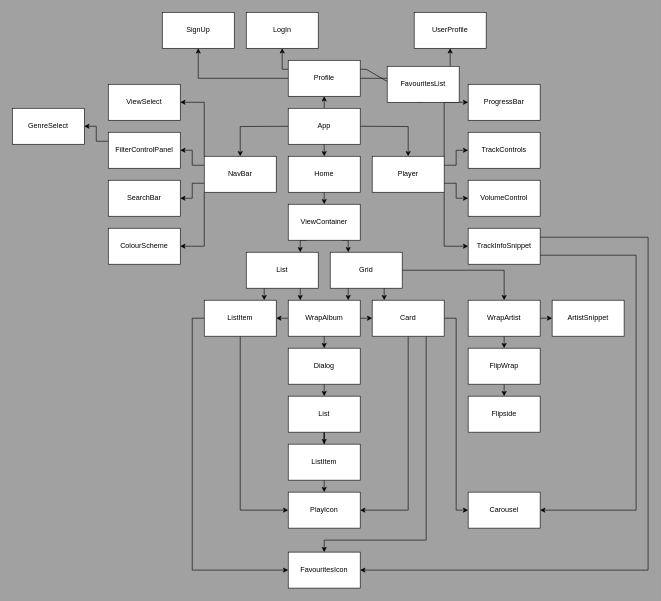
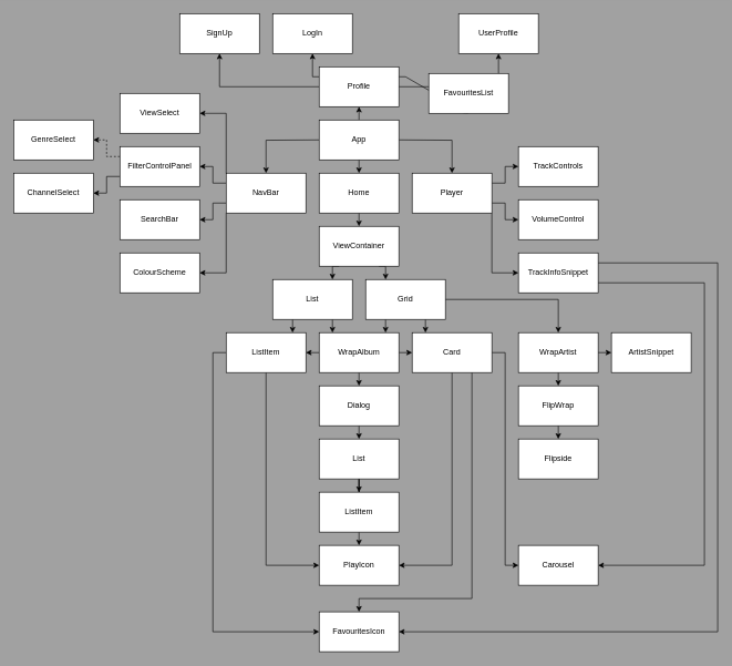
  <mxCell id="0" />
  <mxCell id="1" parent="0" />
  <mxCell id="2" style="edgeStyle=orthogonalEdgeStyle;rounded=0;orthogonalLoop=1;jettySize=auto;html=1;exitX=0.5;exitY=1;exitDx=0;exitDy=0;entryX=0.5;entryY=0;entryDx=0;entryDy=0;" parent="1" edge="1"><mxGeometry relative="1" as="geometry"><mxPoint x="540" y="240" as="sourcePoint" /><mxPoint x="540" y="260" as="targetPoint" /></mxGeometry></mxCell>
  <mxCell id="3" style="edgeStyle=orthogonalEdgeStyle;rounded=0;orthogonalLoop=1;jettySize=auto;html=1;exitX=1;exitY=0.5;exitDx=0;exitDy=0;" parent="1" target="16" edge="1"><mxGeometry relative="1" as="geometry"><mxPoint x="600" y="210" as="sourcePoint" /></mxGeometry></mxCell>
  <mxCell id="4" style="edgeStyle=orthogonalEdgeStyle;rounded=0;orthogonalLoop=1;jettySize=auto;html=1;exitX=0;exitY=0.5;exitDx=0;exitDy=0;" parent="1" target="11" edge="1"><mxGeometry relative="1" as="geometry"><mxPoint x="480" y="210" as="sourcePoint" /></mxGeometry></mxCell>
  <mxCell id="5" style="edgeStyle=none;html=1;exitX=0.5;exitY=0;exitDx=0;exitDy=0;entryX=0.5;entryY=1;entryDx=0;entryDy=0;" parent="1" target="59" edge="1"><mxGeometry relative="1" as="geometry"><mxPoint x="540" y="180" as="sourcePoint" /></mxGeometry></mxCell>
  <mxCell id="6" style="edgeStyle=orthogonalEdgeStyle;rounded=0;orthogonalLoop=1;jettySize=auto;html=1;exitX=0.5;exitY=1;exitDx=0;exitDy=0;entryX=0.5;entryY=0;entryDx=0;entryDy=0;" parent="1" target="19" edge="1"><mxGeometry relative="1" as="geometry"><mxPoint x="540" y="320" as="sourcePoint" /></mxGeometry></mxCell>
  <mxCell id="7" style="edgeStyle=none;html=1;exitX=0;exitY=0;exitDx=0;exitDy=0;entryX=1;entryY=0.5;entryDx=0;entryDy=0;rounded=0;" parent="1" source="11" target="45" edge="1"><mxGeometry relative="1" as="geometry"><Array as="points"><mxPoint x="340" y="170" /></Array></mxGeometry></mxCell>
  <mxCell id="8" style="edgeStyle=none;html=1;exitX=0;exitY=0.25;exitDx=0;exitDy=0;entryX=1;entryY=0.5;entryDx=0;entryDy=0;rounded=0;" parent="1" source="11" target="43" edge="1"><mxGeometry relative="1" as="geometry"><Array as="points"><mxPoint x="320" y="275" /><mxPoint x="320" y="250" /></Array></mxGeometry></mxCell>
  <mxCell id="9" style="edgeStyle=none;html=1;exitX=0;exitY=0.75;exitDx=0;exitDy=0;entryX=1;entryY=0.5;entryDx=0;entryDy=0;rounded=0;" parent="1" source="11" target="46" edge="1"><mxGeometry relative="1" as="geometry"><Array as="points"><mxPoint x="320" y="305" /><mxPoint x="320" y="330" /></Array></mxGeometry></mxCell>
  <mxCell id="10" style="edgeStyle=none;rounded=0;html=1;exitX=0;exitY=1;exitDx=0;exitDy=0;entryX=1;entryY=0.5;entryDx=0;entryDy=0;" parent="1" source="11" target="76" edge="1"><mxGeometry relative="1" as="geometry"><Array as="points"><mxPoint x="340" y="410" /></Array></mxGeometry></mxCell>
  <mxCell id="11" value="NavBar" style="rounded=0;whiteSpace=wrap;html=1;" parent="1" vertex="1"><mxGeometry x="340" y="260" width="120" height="60" as="geometry" /></mxCell>
  <mxCell id="12" style="edgeStyle=none;html=1;exitX=1;exitY=0.25;exitDx=0;exitDy=0;entryX=0;entryY=0.5;entryDx=0;entryDy=0;rounded=0;" parent="1" source="16" target="51" edge="1"><mxGeometry relative="1" as="geometry"><Array as="points"><mxPoint x="760" y="275" /><mxPoint x="760" y="250" /></Array></mxGeometry></mxCell>
  <mxCell id="13" style="edgeStyle=none;html=1;entryX=0;entryY=0.5;entryDx=0;entryDy=0;exitX=1;exitY=0.75;exitDx=0;exitDy=0;rounded=0;" parent="1" source="16" target="50" edge="1"><mxGeometry relative="1" as="geometry"><Array as="points"><mxPoint x="760" y="305" /><mxPoint x="760" y="330" /></Array></mxGeometry></mxCell>
- <mxCell id="14" style="edgeStyle=none;html=1;entryX=0;entryY=0.5;entryDx=0;entryDy=0;exitX=1;exitY=0;exitDx=0;exitDy=0;rounded=0;" parent="1" source="16" target="44" edge="1"><mxGeometry relative="1" as="geometry"><Array as="points"><mxPoint x="740" y="170" /></Array></mxGeometry></mxCell>
  <mxCell id="15" style="edgeStyle=none;rounded=0;html=1;exitX=1;exitY=1;exitDx=0;exitDy=0;entryX=0;entryY=0.5;entryDx=0;entryDy=0;" parent="1" source="16" target="54" edge="1"><mxGeometry relative="1" as="geometry"><Array as="points"><mxPoint x="740" y="410" /></Array></mxGeometry></mxCell>
  <mxCell id="16" value="Player" style="rounded=0;whiteSpace=wrap;html=1;" parent="1" vertex="1"><mxGeometry x="620" y="260" width="120" height="60" as="geometry" /></mxCell>
  <mxCell id="17" style="edgeStyle=orthogonalEdgeStyle;rounded=0;orthogonalLoop=1;jettySize=auto;html=1;exitX=0.75;exitY=1;exitDx=0;exitDy=0;entryX=0.25;entryY=0;entryDx=0;entryDy=0;" parent="1" source="19" target="26" edge="1"><mxGeometry relative="1" as="geometry" /></mxCell>
  <mxCell id="18" style="edgeStyle=orthogonalEdgeStyle;rounded=0;orthogonalLoop=1;jettySize=auto;html=1;exitX=0.25;exitY=1;exitDx=0;exitDy=0;entryX=0.75;entryY=0;entryDx=0;entryDy=0;" parent="1" source="19" target="22" edge="1"><mxGeometry relative="1" as="geometry" /></mxCell>
  <mxCell id="19" value="ViewContainer" style="rounded=0;whiteSpace=wrap;html=1;" parent="1" vertex="1"><mxGeometry x="480" y="340" width="120" height="60" as="geometry" /></mxCell>
  <mxCell id="20" style="edgeStyle=none;rounded=0;html=1;exitX=0.75;exitY=1;exitDx=0;exitDy=0;entryX=0.167;entryY=0;entryDx=0;entryDy=0;entryPerimeter=0;" parent="1" source="22" edge="1"><mxGeometry relative="1" as="geometry"><mxPoint x="500.04" y="500" as="targetPoint" /></mxGeometry></mxCell>
  <mxCell id="21" style="edgeStyle=none;rounded=0;html=1;exitX=0.25;exitY=1;exitDx=0;exitDy=0;entryX=0.833;entryY=0;entryDx=0;entryDy=0;entryPerimeter=0;" parent="1" source="22" target="64" edge="1"><mxGeometry relative="1" as="geometry" /></mxCell>
  <mxCell id="22" value="List" style="rounded=0;whiteSpace=wrap;html=1;" parent="1" vertex="1"><mxGeometry x="410" y="420" width="120" height="60" as="geometry" /></mxCell>
  <mxCell id="23" style="edgeStyle=none;html=1;exitX=1;exitY=0.5;exitDx=0;exitDy=0;entryX=0.5;entryY=0;entryDx=0;entryDy=0;rounded=0;" parent="1" source="26" target="71" edge="1"><mxGeometry relative="1" as="geometry"><Array as="points"><mxPoint x="840" y="450" /></Array></mxGeometry></mxCell>
  <mxCell id="24" style="edgeStyle=none;rounded=0;html=1;exitX=0.25;exitY=1;exitDx=0;exitDy=0;entryX=0.833;entryY=0;entryDx=0;entryDy=0;entryPerimeter=0;" parent="1" source="26" edge="1"><mxGeometry relative="1" as="geometry"><mxPoint x="579.96" y="500" as="targetPoint" /></mxGeometry></mxCell>
  <mxCell id="25" style="edgeStyle=none;rounded=0;html=1;exitX=0.75;exitY=1;exitDx=0;exitDy=0;entryX=0.167;entryY=0;entryDx=0;entryDy=0;entryPerimeter=0;" parent="1" source="26" target="33" edge="1"><mxGeometry relative="1" as="geometry" /></mxCell>
  <mxCell id="26" value="Grid" style="rounded=0;whiteSpace=wrap;html=1;" parent="1" vertex="1"><mxGeometry x="550" y="420" width="120" height="60" as="geometry" /></mxCell>
  <mxCell id="27" style="edgeStyle=none;html=1;exitX=0.5;exitY=1;exitDx=0;exitDy=0;entryX=0.5;entryY=0;entryDx=0;entryDy=0;" parent="1" target="35" edge="1"><mxGeometry relative="1" as="geometry"><mxPoint x="540" y="560" as="sourcePoint" /></mxGeometry></mxCell>
  <mxCell id="28" style="edgeStyle=none;html=1;exitX=1;exitY=0.5;exitDx=0;exitDy=0;entryX=0;entryY=0.5;entryDx=0;entryDy=0;" parent="1" target="33" edge="1"><mxGeometry relative="1" as="geometry"><mxPoint x="600" y="530" as="sourcePoint" /></mxGeometry></mxCell>
  <mxCell id="29" style="edgeStyle=none;html=1;exitX=0;exitY=0.5;exitDx=0;exitDy=0;entryX=1;entryY=0.5;entryDx=0;entryDy=0;" parent="1" target="64" edge="1"><mxGeometry relative="1" as="geometry"><mxPoint x="480" y="530" as="sourcePoint" /></mxGeometry></mxCell>
  <mxCell id="30" style="edgeStyle=none;html=1;exitX=0.5;exitY=1;exitDx=0;exitDy=0;entryX=1;entryY=0.5;entryDx=0;entryDy=0;rounded=0;" parent="1" source="33" target="40" edge="1"><mxGeometry relative="1" as="geometry"><Array as="points"><mxPoint x="680" y="850" /></Array></mxGeometry></mxCell>
  <mxCell id="31" style="edgeStyle=none;rounded=0;html=1;exitX=1;exitY=0.5;exitDx=0;exitDy=0;entryX=0;entryY=0.5;entryDx=0;entryDy=0;" parent="1" source="33" target="72" edge="1"><mxGeometry relative="1" as="geometry"><mxPoint x="709.636" y="850" as="targetPoint" /><Array as="points"><mxPoint x="760" y="530" /><mxPoint x="760" y="850" /></Array></mxGeometry></mxCell>
  <mxCell id="32" style="edgeStyle=none;rounded=0;html=1;exitX=0.75;exitY=1;exitDx=0;exitDy=0;entryX=0.5;entryY=0;entryDx=0;entryDy=0;" parent="1" source="33" target="77" edge="1"><mxGeometry relative="1" as="geometry"><Array as="points"><mxPoint x="710" y="900" /><mxPoint x="540" y="900" /></Array></mxGeometry></mxCell>
  <mxCell id="33" value="Card" style="rounded=0;whiteSpace=wrap;html=1;" parent="1" vertex="1"><mxGeometry x="620" y="500" width="120" height="60" as="geometry" /></mxCell>
  <mxCell id="34" style="edgeStyle=none;html=1;exitX=0.5;exitY=1;exitDx=0;exitDy=0;entryX=0.5;entryY=0;entryDx=0;entryDy=0;" parent="1" source="35" target="37" edge="1"><mxGeometry relative="1" as="geometry" /></mxCell>
  <mxCell id="35" value="Dialog" style="rounded=0;whiteSpace=wrap;html=1;" parent="1" vertex="1"><mxGeometry x="480" y="580" width="120" height="60" as="geometry" /></mxCell>
  <mxCell id="36" value="" style="edgeStyle=orthogonalEdgeStyle;rounded=0;orthogonalLoop=1;jettySize=auto;html=1;" parent="1" source="37" target="39" edge="1"><mxGeometry relative="1" as="geometry" /></mxCell>
  <mxCell id="37" value="List" style="rounded=0;whiteSpace=wrap;html=1;" parent="1" vertex="1"><mxGeometry x="480" y="660" width="120" height="60" as="geometry" /></mxCell>
  <mxCell id="38" style="edgeStyle=none;rounded=0;html=1;exitX=0.5;exitY=1;exitDx=0;exitDy=0;entryX=0.5;entryY=0;entryDx=0;entryDy=0;" parent="1" source="39" target="40" edge="1"><mxGeometry relative="1" as="geometry" /></mxCell>
  <mxCell id="39" value="ListItem" style="rounded=0;whiteSpace=wrap;html=1;" parent="1" vertex="1"><mxGeometry x="480" y="740" width="120" height="60" as="geometry" /></mxCell>
  <mxCell id="40" value="PlayIcon" style="rounded=0;whiteSpace=wrap;html=1;" parent="1" vertex="1"><mxGeometry x="480" y="820" width="120" height="60" as="geometry" /></mxCell>
- <mxCell id="41" style="edgeStyle=none;html=1;exitX=0;exitY=0.25;exitDx=0;exitDy=0;entryX=1;entryY=0.5;entryDx=0;entryDy=0;rounded=0;" parent="1" source="43" target="47" edge="1"><mxGeometry relative="1" as="geometry"><Array as="points"><mxPoint x="160" y="235" /><mxPoint x="160" y="210" /></Array></mxGeometry></mxCell>
+ <mxCell id="41" style="edgeStyle=none;html=1;exitX=0;exitY=0.25;exitDx=0;exitDy=0;entryX=1;entryY=0.5;entryDx=0;entryDy=0;rounded=0;dashed=1;" parent="1" source="43" target="47" edge="1"><mxGeometry relative="1" as="geometry"><Array as="points"><mxPoint x="160" y="235" /><mxPoint x="160" y="210" /></Array></mxGeometry></mxCell>
+ <mxCell id="42" style="edgeStyle=none;html=1;exitX=0;exitY=0.75;exitDx=0;exitDy=0;entryX=1;entryY=0.5;entryDx=0;entryDy=0;rounded=0;" parent="1" source="43" target="48" edge="1"><mxGeometry relative="1" as="geometry"><Array as="points"><mxPoint x="160" y="265" /><mxPoint x="160" y="290" /></Array></mxGeometry></mxCell>
  <mxCell id="43" value="FilterControlPanel" style="rounded=0;whiteSpace=wrap;html=1;" parent="1" vertex="1"><mxGeometry x="180" y="220" width="120" height="60" as="geometry" /></mxCell>
- <mxCell id="44" value="ProgressBar" style="rounded=0;whiteSpace=wrap;html=1;" parent="1" vertex="1"><mxGeometry x="780" y="140" width="120" height="60" as="geometry" /></mxCell>
  <mxCell id="45" value="ViewSelect" style="rounded=0;whiteSpace=wrap;html=1;" parent="1" vertex="1"><mxGeometry x="180" y="140" width="120" height="60" as="geometry" /></mxCell>
  <mxCell id="46" value="SearchBar" style="rounded=0;whiteSpace=wrap;html=1;" parent="1" vertex="1"><mxGeometry x="180" y="300" width="120" height="60" as="geometry" /></mxCell>
  <mxCell id="47" value="GenreSelect" style="rounded=0;whiteSpace=wrap;html=1;" parent="1" vertex="1"><mxGeometry x="20" y="180" width="120" height="60" as="geometry" /></mxCell>
+ <mxCell id="48" value="ChannelSelect" style="rounded=0;whiteSpace=wrap;html=1;" parent="1" vertex="1"><mxGeometry x="20" y="260" width="120" height="60" as="geometry" /></mxCell>
  <mxCell id="49" style="edgeStyle=orthogonalEdgeStyle;html=1;exitX=0;exitY=0.5;exitDx=0;exitDy=0;" parent="1" target="43" edge="1"><mxGeometry relative="1" as="geometry" /></mxCell>
  <mxCell id="50" value="VolumeControl" style="rounded=0;whiteSpace=wrap;html=1;" parent="1" vertex="1"><mxGeometry x="780" y="300" width="120" height="60" as="geometry" /></mxCell>
  <mxCell id="51" value="TrackControls" style="rounded=0;whiteSpace=wrap;html=1;" parent="1" vertex="1"><mxGeometry x="780" y="220" width="120" height="60" as="geometry" /></mxCell>
  <mxCell id="52" style="edgeStyle=none;html=1;exitX=1;exitY=0.75;exitDx=0;exitDy=0;entryX=1;entryY=0.5;entryDx=0;entryDy=0;rounded=0;" parent="1" source="54" target="72" edge="1"><mxGeometry relative="1" as="geometry"><mxPoint x="940" y="410" as="targetPoint" /><Array as="points"><mxPoint x="1060" y="425" /><mxPoint x="1060" y="850" /></Array></mxGeometry></mxCell>
  <mxCell id="53" style="edgeStyle=none;html=1;exitX=1;exitY=0.25;exitDx=0;exitDy=0;entryX=1;entryY=0.5;entryDx=0;entryDy=0;rounded=0;" parent="1" source="54" target="77" edge="1"><mxGeometry relative="1" as="geometry"><Array as="points"><mxPoint x="1080" y="395" /><mxPoint x="1080" y="950" /></Array></mxGeometry></mxCell>
  <mxCell id="54" value="TrackInfoSnippet" style="rounded=0;whiteSpace=wrap;html=1;" parent="1" vertex="1"><mxGeometry x="780" y="380" width="120" height="60" as="geometry" /></mxCell>
  <mxCell id="55" style="edgeStyle=none;html=1;exitX=0;exitY=0.25;exitDx=0;exitDy=0;entryX=0.5;entryY=1;entryDx=0;entryDy=0;rounded=0;" parent="1" source="59" target="60" edge="1"><mxGeometry relative="1" as="geometry"><Array as="points"><mxPoint x="470" y="115" /></Array></mxGeometry></mxCell>
  <mxCell id="56" style="edgeStyle=none;html=1;exitX=1;exitY=0.25;exitDx=0;exitDy=0;entryX=0.5;entryY=1;entryDx=0;entryDy=0;rounded=0;" parent="1" source="59" target="78" edge="1"><mxGeometry relative="1" as="geometry"><Array as="points"><mxPoint x="610" y="115" /></Array></mxGeometry></mxCell>
  <mxCell id="57" style="edgeStyle=none;rounded=0;html=1;exitX=0;exitY=0.5;exitDx=0;exitDy=0;entryX=0.5;entryY=1;entryDx=0;entryDy=0;" parent="1" source="59" target="61" edge="1"><mxGeometry relative="1" as="geometry"><Array as="points"><mxPoint x="330" y="130" /></Array></mxGeometry></mxCell>
  <mxCell id="58" style="edgeStyle=none;rounded=0;html=1;exitX=1;exitY=0.5;exitDx=0;exitDy=0;entryX=0.5;entryY=1;entryDx=0;entryDy=0;" edge="1" parent="1" source="59" target="79"><mxGeometry relative="1" as="geometry"><Array as="points"><mxPoint x="750" y="130" /></Array></mxGeometry></mxCell>
  <mxCell id="59" value="Profile" style="rounded=0;whiteSpace=wrap;html=1;" parent="1" vertex="1"><mxGeometry x="480" y="100" width="120" height="60" as="geometry" /></mxCell>
  <mxCell id="60" value="LogIn" style="rounded=0;whiteSpace=wrap;html=1;" parent="1" vertex="1"><mxGeometry x="410" y="20" width="120" height="60" as="geometry" /></mxCell>
  <mxCell id="61" value="SignUp" style="rounded=0;whiteSpace=wrap;html=1;" parent="1" vertex="1"><mxGeometry x="270" y="20" width="120" height="60" as="geometry" /></mxCell>
  <mxCell id="62" style="edgeStyle=none;html=1;exitX=0.5;exitY=1;exitDx=0;exitDy=0;entryX=0;entryY=0.5;entryDx=0;entryDy=0;rounded=0;" parent="1" source="64" target="40" edge="1"><mxGeometry relative="1" as="geometry"><Array as="points"><mxPoint x="400" y="850" /></Array></mxGeometry></mxCell>
  <mxCell id="63" style="edgeStyle=none;rounded=0;html=1;exitX=0;exitY=0.5;exitDx=0;exitDy=0;entryX=0;entryY=0.5;entryDx=0;entryDy=0;" parent="1" source="64" target="77" edge="1"><mxGeometry relative="1" as="geometry"><Array as="points"><mxPoint x="320" y="530" /><mxPoint x="320" y="950" /></Array></mxGeometry></mxCell>
  <mxCell id="64" value="ListItem" style="rounded=0;whiteSpace=wrap;html=1;" parent="1" vertex="1"><mxGeometry x="340" y="500" width="120" height="60" as="geometry" /></mxCell>
  <mxCell id="65" style="edgeStyle=none;html=1;exitX=0.5;exitY=1;exitDx=0;exitDy=0;entryX=0.5;entryY=0;entryDx=0;entryDy=0;" parent="1" source="71" target="67" edge="1"><mxGeometry relative="1" as="geometry" /></mxCell>
  <mxCell id="66" style="edgeStyle=none;html=1;exitX=0.5;exitY=1;exitDx=0;exitDy=0;entryX=0.5;entryY=0;entryDx=0;entryDy=0;" parent="1" source="67" target="69" edge="1"><mxGeometry relative="1" as="geometry" /></mxCell>
  <mxCell id="67" value="FlipWrap" style="rounded=0;whiteSpace=wrap;html=1;" parent="1" vertex="1"><mxGeometry x="780" y="580" width="120" height="60" as="geometry" /></mxCell>
  <mxCell id="68" value="ArtistSnippet" style="rounded=0;whiteSpace=wrap;html=1;" parent="1" vertex="1"><mxGeometry x="920" y="500" width="120" height="60" as="geometry" /></mxCell>
  <mxCell id="69" value="Flipside" style="rounded=0;whiteSpace=wrap;html=1;" parent="1" vertex="1"><mxGeometry x="780" y="660" width="120" height="60" as="geometry" /></mxCell>
  <mxCell id="70" style="edgeStyle=none;html=1;exitX=1;exitY=0.5;exitDx=0;exitDy=0;entryX=0;entryY=0.5;entryDx=0;entryDy=0;" parent="1" source="71" target="68" edge="1"><mxGeometry relative="1" as="geometry" /></mxCell>
  <mxCell id="71" value="WrapArtist" style="rounded=0;whiteSpace=wrap;html=1;" parent="1" vertex="1"><mxGeometry x="780" y="500" width="120" height="60" as="geometry" /></mxCell>
  <mxCell id="72" value="Carousel" style="rounded=0;whiteSpace=wrap;html=1;" parent="1" vertex="1"><mxGeometry x="780" y="820" width="120" height="60" as="geometry" /></mxCell>
  <mxCell id="73" value="App" style="rounded=0;whiteSpace=wrap;html=1;" parent="1" vertex="1"><mxGeometry x="480" y="180" width="120" height="60" as="geometry" /></mxCell>
  <mxCell id="74" value="Home" style="rounded=0;whiteSpace=wrap;html=1;" parent="1" vertex="1"><mxGeometry x="480" y="260" width="120" height="60" as="geometry" /></mxCell>
  <mxCell id="75" value="WrapAlbum" style="rounded=0;whiteSpace=wrap;html=1;" parent="1" vertex="1"><mxGeometry x="480" y="500" width="120" height="60" as="geometry" /></mxCell>
  <mxCell id="76" value="ColourScheme" style="rounded=0;whiteSpace=wrap;html=1;" parent="1" vertex="1"><mxGeometry x="180" y="380" width="120" height="60" as="geometry" /></mxCell>
  <mxCell id="77" value="FavouritesIcon" style="rounded=0;whiteSpace=wrap;html=1;" parent="1" vertex="1"><mxGeometry x="480" y="920" width="120" height="60" as="geometry" /></mxCell>
  <mxCell id="78" value="FavouritesList" style="rounded=0;whiteSpace=wrap;html=1;" parent="1" vertex="1"><mxGeometry x="645" y="110" width="120" height="60" as="geometry" /></mxCell>
  <mxCell id="79" value="UserProfile" style="rounded=0;whiteSpace=wrap;html=1;" vertex="1" parent="1"><mxGeometry x="690" y="20" width="120" height="60" as="geometry" /></mxCell>
